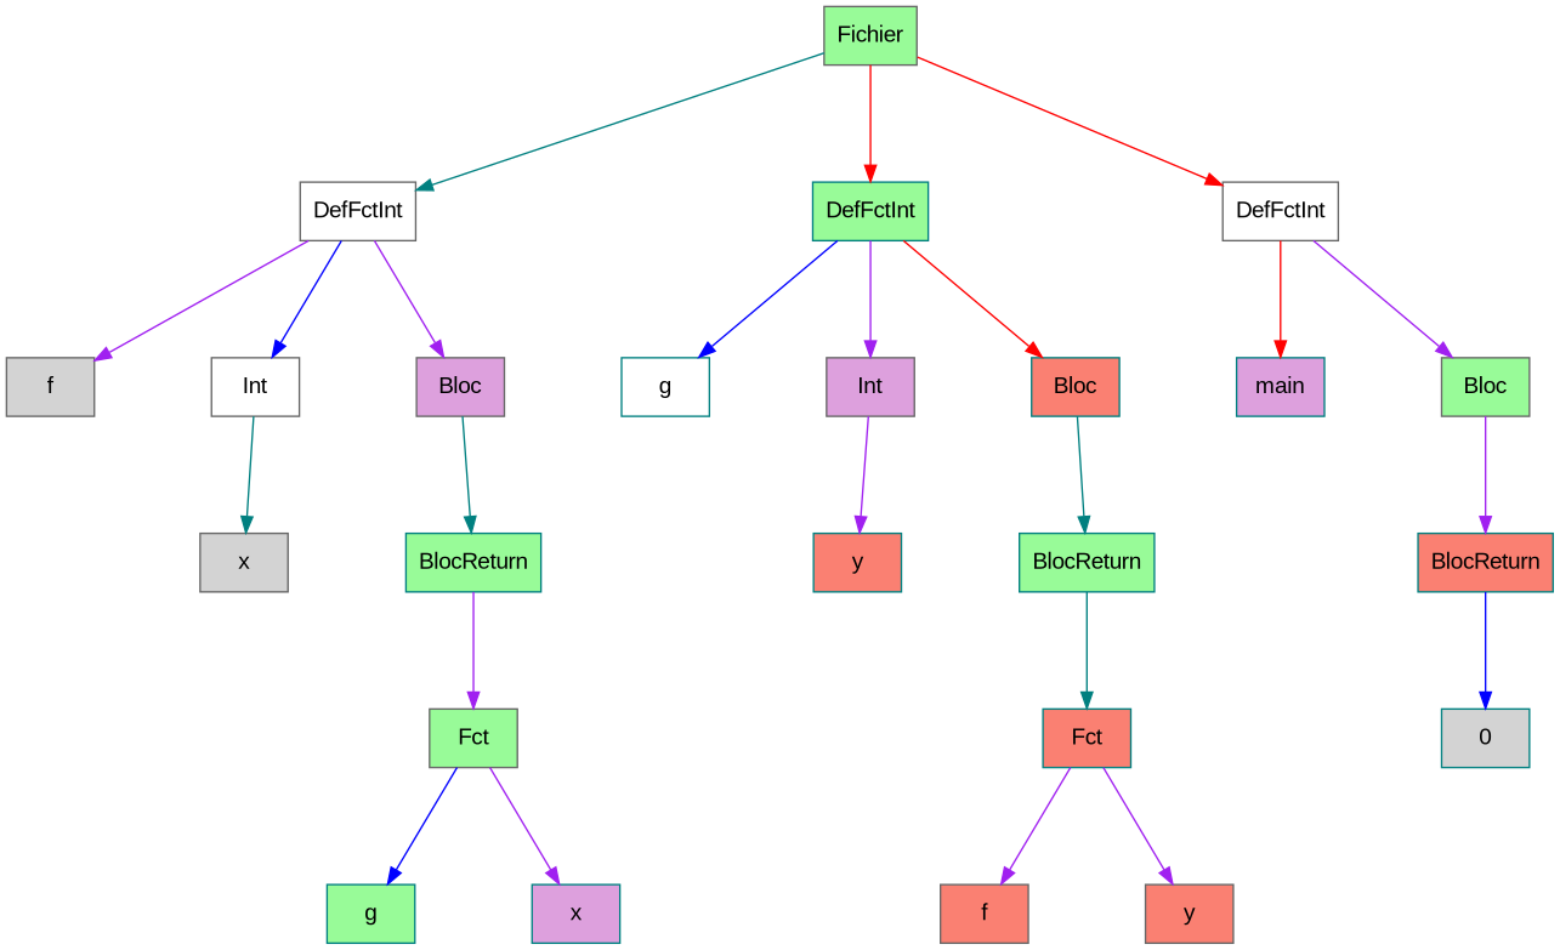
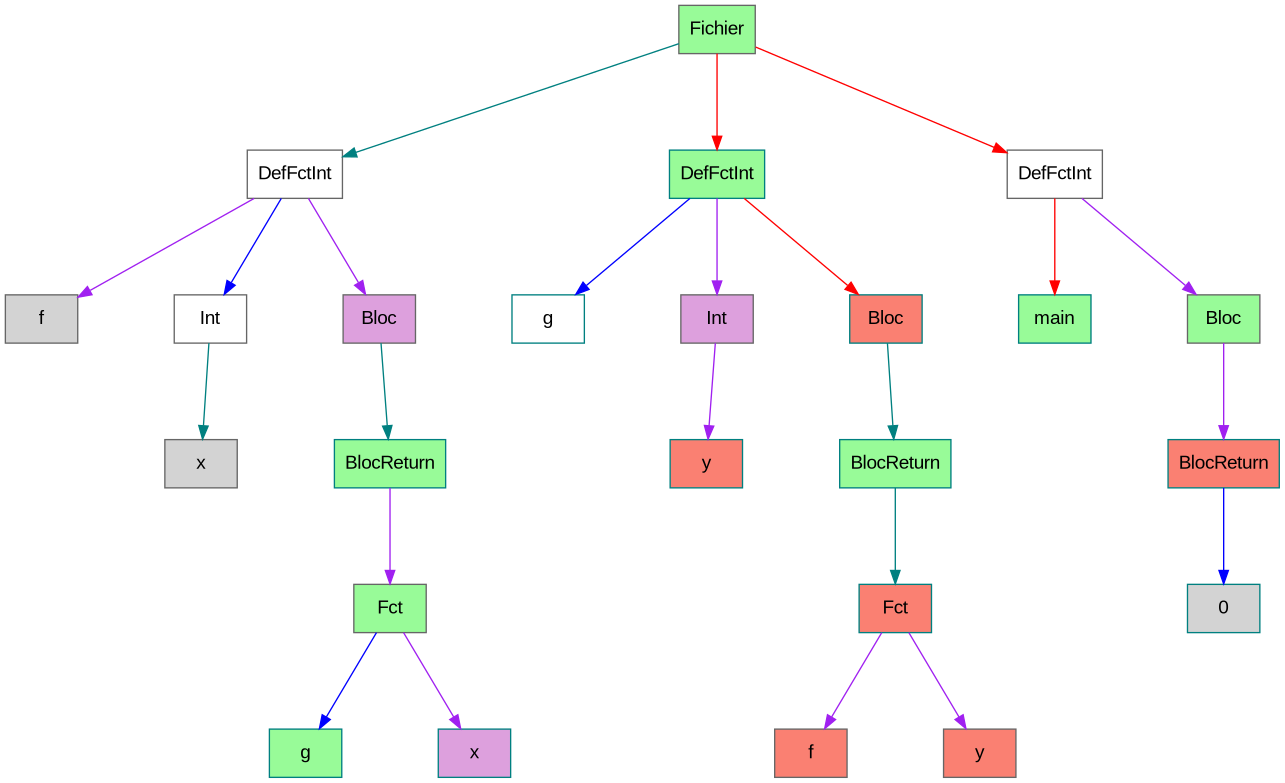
  digraph {
    nodesep=1
    ranksep=1
    fontname="Liberation Sans"
    node [shape=box style=filled fillcolor=palegreen color=gray40 fontname="Liberation Sans"]
    edge [color=purple fontname="Liberation Sans"]
    n1 [label=Fichier]
    n2 [label=DefFctInt fillcolor=white]
    n3 [label=DefFctInt color=teal]
    n4 [label=DefFctInt fillcolor=white]
    n5 [label=f fillcolor=lightgrey]
    n6 [label=Int fillcolor=white]
    n7 [label=Bloc fillcolor=plum]
    n8 [label=x fillcolor=lightgrey]
    n9 [label=BlocReturn color=teal]
    n10 [label=Fct]
    n11 [label=g color=teal]
    n12 [label=x fillcolor=plum color=teal]
    n13 [label=g fillcolor=white color=teal]
    n14 [label=Int fillcolor=plum]
    n15 [label=Bloc fillcolor=salmon color=teal]
    n16 [label=y fillcolor=salmon color=teal]
    n17 [label=BlocReturn color=teal]
    n18 [label=Fct fillcolor=salmon color=teal]
    n19 [label=f fillcolor=salmon]
    n20 [label=y fillcolor=salmon]
-   n21 [label=main fillcolor=plum color=teal]
+   n21 [label=main color=teal]
    n22 [label=Bloc]
    n23 [label=BlocReturn fillcolor=salmon color=teal]
    n24 [label=0 fillcolor=lightgrey color=teal]
    n1 -> n2 [color=teal]
    n1 -> n3 [color=red]
    n1 -> n4 [color=red]
    n2 -> n5
    n2 -> n6 [color=blue]
    n2 -> n7
    n3 -> n13 [color=blue]
    n3 -> n14
    n3 -> n15 [color=red]
    n4 -> n21 [color=red]
    n4 -> n22
    n6 -> n8 [color=teal]
    n7 -> n9 [color=teal]
    n9 -> n10
    n10 -> n11 [color=blue]
    n10 -> n12
    n14 -> n16
    n15 -> n17 [color=teal]
    n17 -> n18 [color=teal]
    n18 -> n19
    n18 -> n20
    n22 -> n23
    n23 -> n24 [color=blue]
  }
